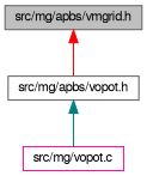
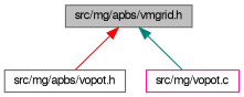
  digraph {
    node [color=gray40 fillcolor=white fontname=FreeSans fontsize=10 shape=record style=filled]
    edge [dir=back fontname=FreeSans fontsize=10 labelfontname=FreeSans labelfontsize=10 style=solid]
    n1 [fillcolor=grey75 fontcolor=black height=0.2 label="src/mg/apbs/vmgrid.h" width=0.4]
    n2 [height=0.2 label="src/mg/apbs/vopot.h" width=0.4]
    n3 [color=deeppink height=0.2 label="src/mg/vopot.c" width=0.4]
    n1 -> n2 [color=red]
-   n2 -> n3 [color=teal]
+   n1 -> n3 [color=teal]
  }
